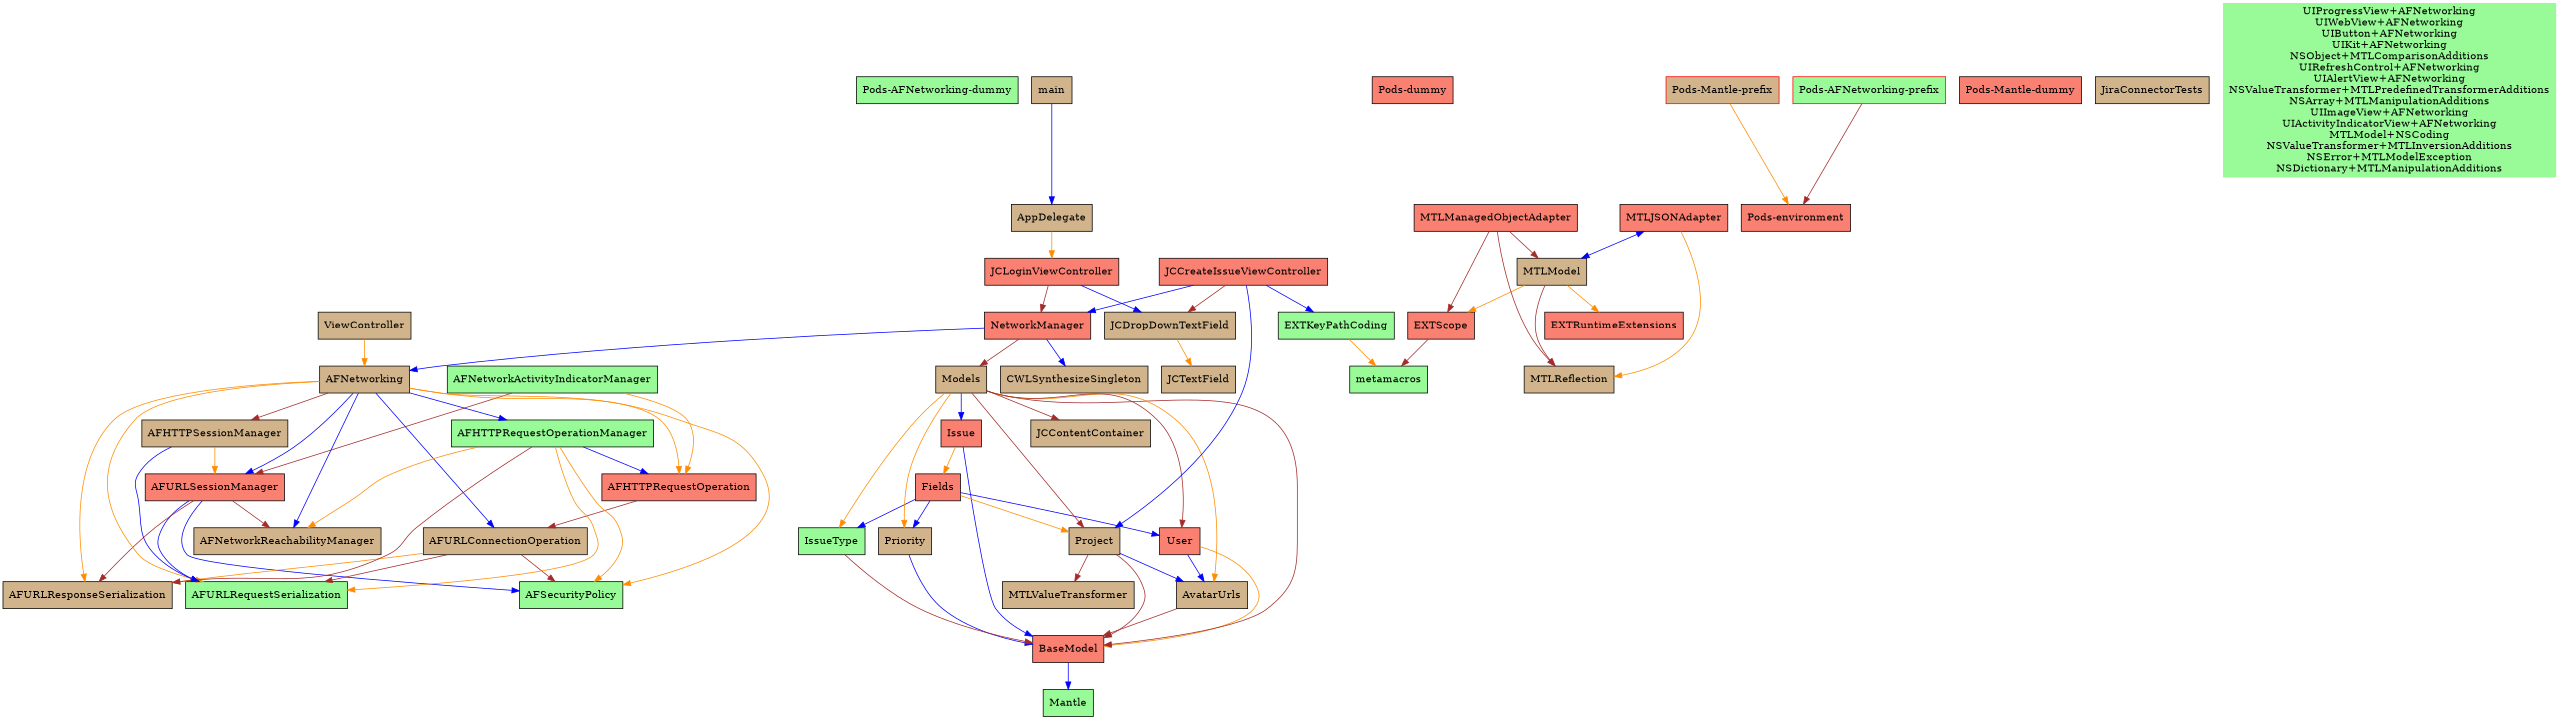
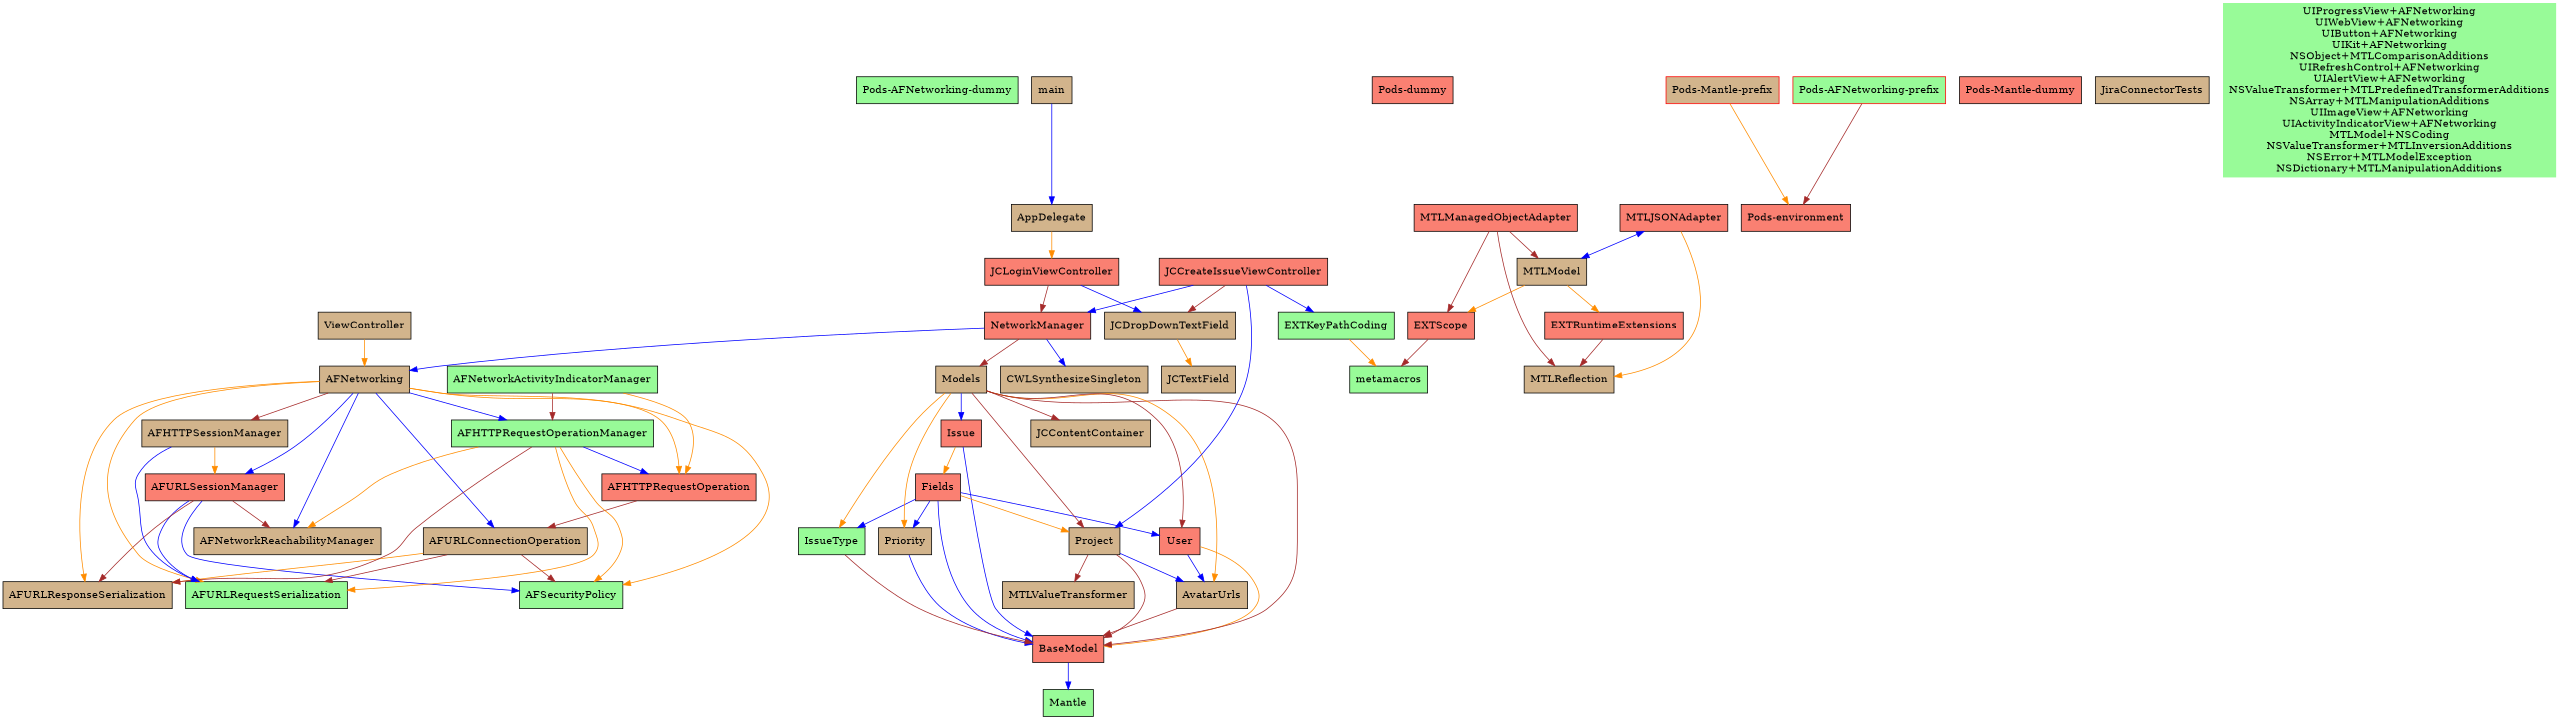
  digraph {
    node [fillcolor=tan shape=box style=filled]
    edge [color=blue]
    "Pods-AFNetworking-dummy" [fillcolor=palegreen]
    AFNetworkActivityIndicatorManager [fillcolor=palegreen]
    AFURLSessionManager [fillcolor=salmon]
    AFHTTPRequestOperation [fillcolor=salmon]
    AFURLRequestSerialization [fillcolor=palegreen]
    AFSecurityPolicy [fillcolor=palegreen]
    AFURLResponseSerialization
    AFNetworkReachabilityManager
    AFURLConnectionOperation
    ViewController
    AFNetworking
    AFHTTPRequestOperationManager [fillcolor=palegreen]
    AFHTTPSessionManager
    BaseModel [fillcolor=salmon]
    Priority
    Mantle [fillcolor=palegreen]
    AvatarUrls
    Issue [fillcolor=salmon]
    Fields [fillcolor=salmon]
    Project
    User [fillcolor=salmon]
    IssueType [fillcolor=palegreen]
    MTLValueTransformer
    JCLoginViewController [fillcolor=salmon]
    NetworkManager [fillcolor=salmon]
    JCDropDownTextField
    CWLSynthesizeSingleton
    Models
    JCCreateIssueViewController [fillcolor=salmon]
    EXTKeyPathCoding [fillcolor=palegreen]
    JCContentContainer
    JCTextField
    metamacros [fillcolor=palegreen]
    "Pods-dummy" [fillcolor=salmon]
    main
    AppDelegate
    "Pods-environment" [fillcolor=salmon]
    EXTRuntimeExtensions [fillcolor=salmon]
    MTLJSONAdapter [fillcolor=salmon]
    MTLReflection
    MTLModel
    EXTScope [fillcolor=salmon]
    MTLManagedObjectAdapter [fillcolor=salmon]
    "Pods-Mantle-dummy" [fillcolor=salmon]
    JiraConnectorTests
    "Pods-Mantle-prefix" [color=red]
    "Pods-AFNetworking-prefix" [color=red fillcolor=palegreen]
    n48 [fillcolor=palegreen label="UIProgressView+AFNetworking\nUIWebView+AFNetworking\nUIButton+AFNetworking\nUIKit+AFNetworking\nNSObject+MTLComparisonAdditions\nUIRefreshControl+AFNetworking\nUIAlertView+AFNetworking\nNSValueTransformer+MTLPredefinedTransformerAdditions\nNSArray+MTLManipulationAdditions\nUIImageView+AFNetworking\nUIActivityIndicatorView+AFNetworking\nMTLModel+NSCoding\nNSValueTransformer+MTLInversionAdditions\nNSError+MTLModelException\nNSDictionary+MTLManipulationAdditions" shape=plaintext]
-   AFNetworkActivityIndicatorManager -> AFURLSessionManager [color=brown]
+   AFNetworkActivityIndicatorManager -> AFHTTPRequestOperationManager [color=brown]
    AFNetworkActivityIndicatorManager -> AFHTTPRequestOperation [color=darkorange]
    AFURLSessionManager -> AFURLRequestSerialization
    AFURLSessionManager -> AFSecurityPolicy
    AFURLSessionManager -> AFURLResponseSerialization [color=brown]
    AFURLSessionManager -> AFNetworkReachabilityManager [color=brown]
    AFHTTPRequestOperation -> AFURLConnectionOperation [color=brown]
    AFURLConnectionOperation -> AFURLRequestSerialization [color=brown]
    AFURLConnectionOperation -> AFSecurityPolicy [color=brown]
    AFURLConnectionOperation -> AFURLResponseSerialization [color=darkorange]
    ViewController -> AFNetworking [color=darkorange]
    AFNetworking -> AFURLSessionManager
    AFNetworking -> AFHTTPRequestOperation [color=darkorange]
    AFNetworking -> AFURLRequestSerialization [color=darkorange]
    AFNetworking -> AFSecurityPolicy [color=darkorange]
    AFNetworking -> AFURLResponseSerialization [color=darkorange]
    AFNetworking -> AFNetworkReachabilityManager
    AFNetworking -> AFURLConnectionOperation
    AFNetworking -> AFHTTPRequestOperationManager
    AFNetworking -> AFHTTPSessionManager [color=brown]
    AFHTTPRequestOperationManager -> AFHTTPRequestOperation
    AFHTTPRequestOperationManager -> AFURLRequestSerialization [color=darkorange]
    AFHTTPRequestOperationManager -> AFSecurityPolicy [color=darkorange]
    AFHTTPRequestOperationManager -> AFURLResponseSerialization [color=brown]
    AFHTTPRequestOperationManager -> AFNetworkReachabilityManager [color=darkorange]
    AFHTTPSessionManager -> AFURLSessionManager [color=darkorange]
    AFHTTPSessionManager -> AFURLRequestSerialization
    BaseModel -> Mantle
    Priority -> BaseModel
    AvatarUrls -> BaseModel [color=brown]
    Issue -> BaseModel
    Issue -> Fields [color=darkorange]
+   Fields -> BaseModel
    Fields -> Priority
    Fields -> Project [color=darkorange]
    Fields -> User
    Fields -> IssueType
    Project -> BaseModel [color=brown]
    Project -> AvatarUrls
    Project -> MTLValueTransformer [color=brown]
    User -> BaseModel [color=darkorange]
    User -> AvatarUrls
    IssueType -> BaseModel [color=brown]
    JCLoginViewController -> NetworkManager [color=brown]
    JCLoginViewController -> JCDropDownTextField
    NetworkManager -> AFNetworking
    NetworkManager -> CWLSynthesizeSingleton
    NetworkManager -> Models [color=brown]
    JCDropDownTextField -> JCTextField [color=darkorange]
    Models -> BaseModel [color=brown]
    Models -> Priority [color=darkorange]
    Models -> AvatarUrls [color=darkorange]
    Models -> Issue
    Models -> Project [color=brown]
    Models -> User [color=brown]
    Models -> IssueType [color=darkorange]
    Models -> JCContentContainer [color=brown]
    JCCreateIssueViewController -> Project
    JCCreateIssueViewController -> NetworkManager
    JCCreateIssueViewController -> JCDropDownTextField [color=brown]
    JCCreateIssueViewController -> EXTKeyPathCoding
    EXTKeyPathCoding -> metamacros [color=darkorange]
    main -> AppDelegate
    AppDelegate -> JCLoginViewController [color=darkorange]
    MTLJSONAdapter -> MTLReflection [color=darkorange]
    MTLJSONAdapter -> MTLModel [dir=both]
    MTLModel -> EXTRuntimeExtensions [color=darkorange]
-   MTLModel -> MTLReflection [color=brown]
+   EXTRuntimeExtensions -> MTLReflection [color=brown]
    MTLModel -> EXTScope [color=darkorange]
    EXTScope -> metamacros [color=brown]
    MTLManagedObjectAdapter -> MTLReflection [color=brown]
    MTLManagedObjectAdapter -> MTLModel [color=brown]
    MTLManagedObjectAdapter -> EXTScope [color=brown]
    "Pods-Mantle-prefix" -> "Pods-environment" [color=darkorange]
    "Pods-AFNetworking-prefix" -> "Pods-environment" [color=brown]
  }
